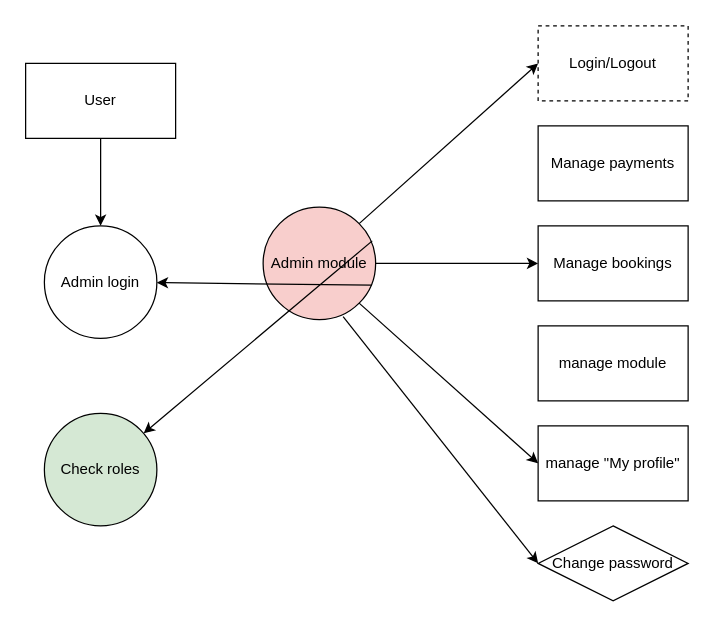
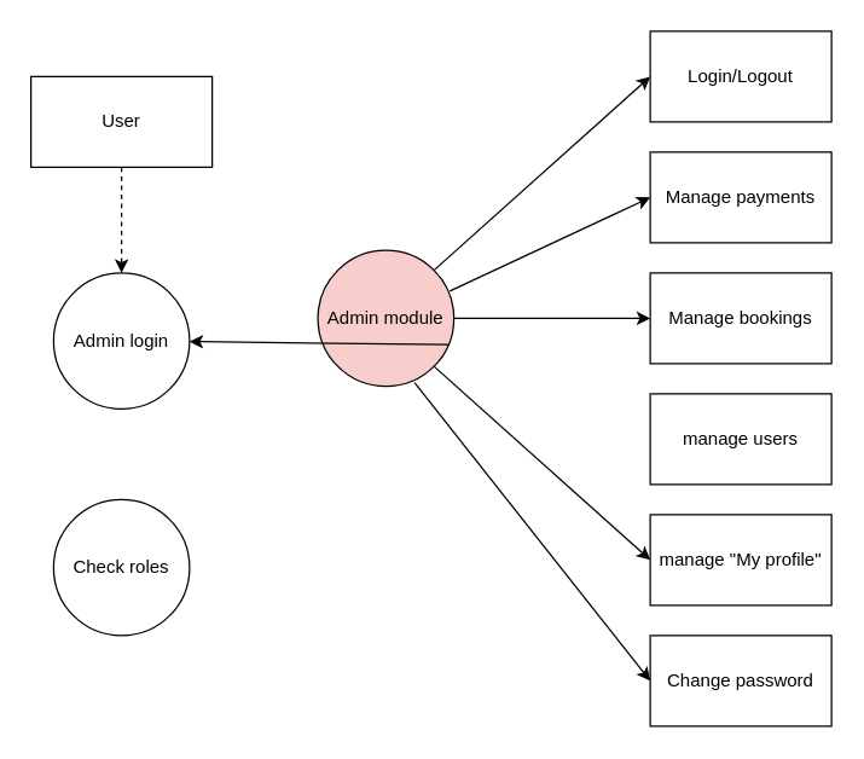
  <mxCell id="0" />
  <mxCell id="1" parent="0" />
  <mxCell id="2" value="User" style="rounded=0;whiteSpace=wrap;html=1;" vertex="1" parent="1"><mxGeometry x="20" y="50" width="120" height="60" as="geometry" /></mxCell>
  <mxCell id="3" value="Admin login" style="ellipse;whiteSpace=wrap;html=1;aspect=fixed;" vertex="1" parent="1"><mxGeometry x="35" y="180" width="90" height="90" as="geometry" /></mxCell>
- <mxCell id="4" value="Check roles" style="ellipse;whiteSpace=wrap;html=1;aspect=fixed;fillColor=#d5e8d4;" vertex="1" parent="1"><mxGeometry x="35" y="330" width="90" height="90" as="geometry" /></mxCell>
+ <mxCell id="4" value="Check roles" style="ellipse;whiteSpace=wrap;html=1;aspect=fixed;" vertex="1" parent="1"><mxGeometry x="35" y="330" width="90" height="90" as="geometry" /></mxCell>
  <mxCell id="5" value="Admin module" style="ellipse;whiteSpace=wrap;html=1;aspect=fixed;fillColor=#f8cecc;" vertex="1" parent="1"><mxGeometry x="210" y="165" width="90" height="90" as="geometry" /></mxCell>
- <mxCell id="6" value="Change password" style="rhombus;whiteSpace=wrap;html=1;" vertex="1" parent="1"><mxGeometry x="430" y="420" width="120" height="60" as="geometry" /></mxCell>
+ <mxCell id="6" value="Change password" style="rounded=0;whiteSpace=wrap;html=1;" vertex="1" parent="1"><mxGeometry x="430" y="420" width="120" height="60" as="geometry" /></mxCell>
  <mxCell id="7" value="manage &quot;My profile&quot;" style="rounded=0;whiteSpace=wrap;html=1;" vertex="1" parent="1"><mxGeometry x="430" y="340" width="120" height="60" as="geometry" /></mxCell>
- <mxCell id="8" value="manage module" style="rounded=0;whiteSpace=wrap;html=1;" vertex="1" parent="1"><mxGeometry x="430" y="260" width="120" height="60" as="geometry" /></mxCell>
+ <mxCell id="8" value="manage users" style="rounded=0;whiteSpace=wrap;html=1;" vertex="1" parent="1"><mxGeometry x="430" y="260" width="120" height="60" as="geometry" /></mxCell>
  <mxCell id="9" value="Manage bookings" style="rounded=0;whiteSpace=wrap;html=1;" vertex="1" parent="1"><mxGeometry x="430" y="180" width="120" height="60" as="geometry" /></mxCell>
  <mxCell id="10" value="Manage payments" style="rounded=0;whiteSpace=wrap;html=1;" vertex="1" parent="1"><mxGeometry x="430" y="100" width="120" height="60" as="geometry" /></mxCell>
- <mxCell id="11" value="Login/Logout" style="rounded=0;whiteSpace=wrap;html=1;dashed=1;" vertex="1" parent="1"><mxGeometry x="430" y="20" width="120" height="60" as="geometry" /></mxCell>
- <mxCell id="12" value="" style="endArrow=classic;html=1;rounded=0;entryX=0.5;entryY=0;entryDx=0;entryDy=0;exitX=0.5;exitY=1;exitDx=0;exitDy=0;" edge="1" parent="1" source="2" target="3"><mxGeometry width="50" height="50" relative="1" as="geometry"><mxPoint x="250" y="280" as="sourcePoint" /><mxPoint x="300" y="230" as="targetPoint" /></mxGeometry></mxCell>
+ <mxCell id="11" value="Login/Logout" style="rounded=0;whiteSpace=wrap;html=1;" vertex="1" parent="1"><mxGeometry x="430" y="20" width="120" height="60" as="geometry" /></mxCell>
+ <mxCell id="12" value="" style="endArrow=classic;html=1;rounded=0;entryX=0.5;entryY=0;entryDx=0;entryDy=0;exitX=0.5;exitY=1;exitDx=0;exitDy=0;dashed=1;" edge="1" parent="1" source="2" target="3"><mxGeometry width="50" height="50" relative="1" as="geometry"><mxPoint x="250" y="280" as="sourcePoint" /><mxPoint x="300" y="230" as="targetPoint" /></mxGeometry></mxCell>
  <mxCell id="13" value="" style="endArrow=classic;html=1;rounded=0;entryX=0;entryY=0.5;entryDx=0;entryDy=0;exitX=1;exitY=0;exitDx=0;exitDy=0;" edge="1" parent="1" source="5" target="11"><mxGeometry width="50" height="50" relative="1" as="geometry"><mxPoint x="250" y="280" as="sourcePoint" /><mxPoint x="300" y="230" as="targetPoint" /></mxGeometry></mxCell>
- <mxCell id="14" value="" style="endArrow=classic;html=1;rounded=0;exitX=0.97;exitY=0.3;exitDx=0;exitDy=0;exitPerimeter=0;" edge="1" parent="1" source="5" target="4"><mxGeometry width="50" height="50" relative="1" as="geometry"><mxPoint x="250" y="280" as="sourcePoint" /><mxPoint x="300" y="230" as="targetPoint" /></mxGeometry></mxCell>
+ <mxCell id="14" value="" style="endArrow=classic;html=1;rounded=0;entryX=0;entryY=0.5;entryDx=0;entryDy=0;exitX=0.97;exitY=0.3;exitDx=0;exitDy=0;exitPerimeter=0;" edge="1" parent="1" source="5" target="10"><mxGeometry width="50" height="50" relative="1" as="geometry"><mxPoint x="250" y="280" as="sourcePoint" /><mxPoint x="300" y="230" as="targetPoint" /></mxGeometry></mxCell>
  <mxCell id="15" value="" style="endArrow=classic;html=1;rounded=0;entryX=0;entryY=0.5;entryDx=0;entryDy=0;exitX=1;exitY=0.5;exitDx=0;exitDy=0;" edge="1" parent="1" source="5" target="9"><mxGeometry width="50" height="50" relative="1" as="geometry"><mxPoint x="250" y="280" as="sourcePoint" /><mxPoint x="300" y="230" as="targetPoint" /></mxGeometry></mxCell>
  <mxCell id="16" value="" style="endArrow=classic;html=1;rounded=0;exitX=0.963;exitY=0.693;exitDx=0;exitDy=0;exitPerimeter=0;" edge="1" parent="1" source="5" target="3"><mxGeometry width="50" height="50" relative="1" as="geometry"><mxPoint x="250" y="280" as="sourcePoint" /><mxPoint x="300" y="230" as="targetPoint" /></mxGeometry></mxCell>
  <mxCell id="17" value="" style="endArrow=classic;html=1;rounded=0;entryX=0;entryY=0.5;entryDx=0;entryDy=0;exitX=1;exitY=1;exitDx=0;exitDy=0;" edge="1" parent="1" source="5" target="7"><mxGeometry width="50" height="50" relative="1" as="geometry"><mxPoint x="250" y="280" as="sourcePoint" /><mxPoint x="300" y="230" as="targetPoint" /></mxGeometry></mxCell>
  <mxCell id="18" value="" style="endArrow=classic;html=1;rounded=0;entryX=0;entryY=0.5;entryDx=0;entryDy=0;exitX=0.711;exitY=0.974;exitDx=0;exitDy=0;exitPerimeter=0;" edge="1" parent="1" source="5" target="6"><mxGeometry width="50" height="50" relative="1" as="geometry"><mxPoint x="250" y="280" as="sourcePoint" /><mxPoint x="300" y="230" as="targetPoint" /></mxGeometry></mxCell>
